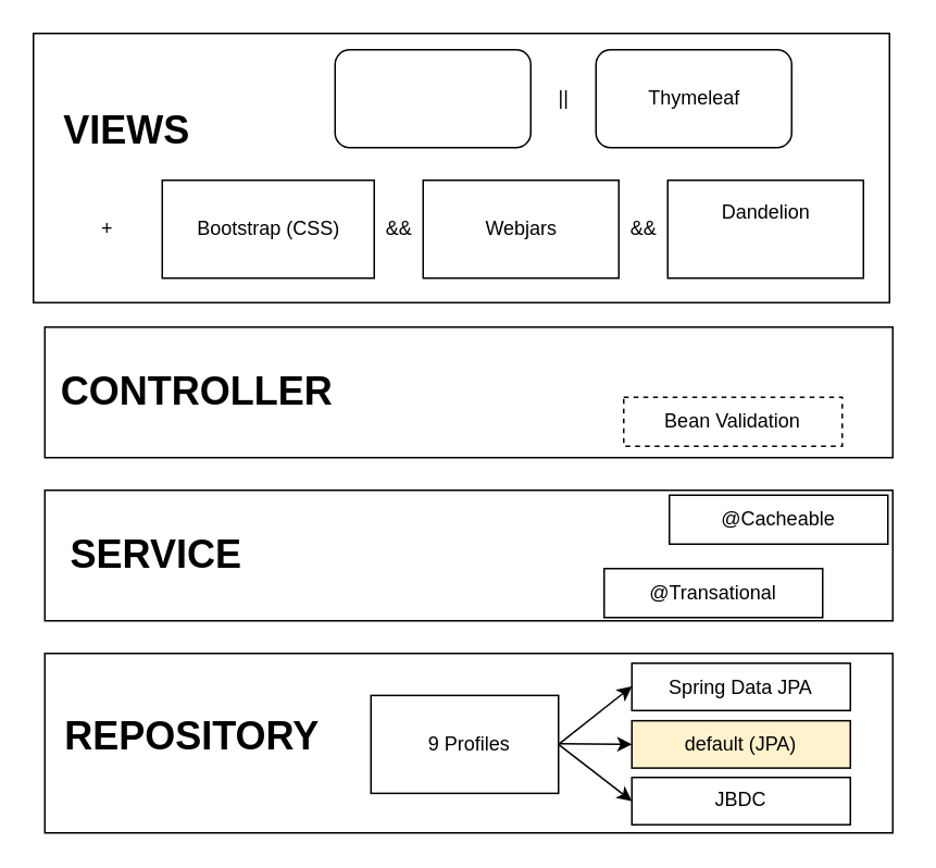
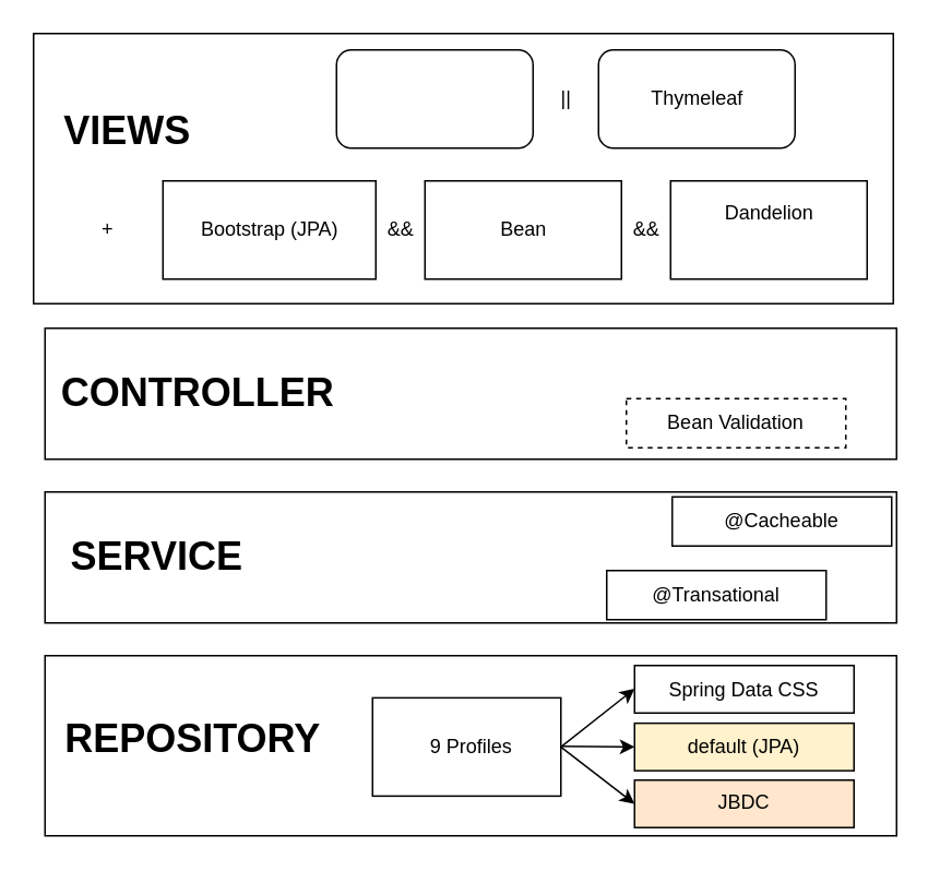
  <mxCell id="0" />
  <mxCell id="1" parent="0" />
  <mxCell id="2" value="" style="rounded=0;whiteSpace=wrap;html=1;shadow=0;" vertex="1" parent="1"><mxGeometry x="20" y="20" width="525" height="165" as="geometry" /></mxCell>
  <mxCell id="3" value="&amp;amp;&amp;amp;" style="text;html=1;resizable=0;autosize=1;align=center;verticalAlign=middle;points=[];fillColor=none;strokeColor=none;rounded=0;" vertex="1" parent="1"><mxGeometry x="229" y="130" width="30" height="20" as="geometry" /></mxCell>
  <mxCell id="4" value="&amp;amp;&amp;amp;" style="text;html=1;resizable=0;autosize=1;align=center;verticalAlign=middle;points=[];fillColor=none;strokeColor=none;rounded=0;" vertex="1" parent="1"><mxGeometry x="379" y="130" width="30" height="20" as="geometry" /></mxCell>
  <mxCell id="5" value="&lt;h1&gt;VIEWS&lt;/h1&gt;" style="text;html=1;resizable=0;autosize=1;align=center;verticalAlign=middle;points=[];fillColor=none;strokeColor=none;rounded=0;" vertex="1" parent="1"><mxGeometry x="32" y="55" width="90" height="50" as="geometry" /></mxCell>
  <mxCell id="6" value="+" style="text;html=1;resizable=0;autosize=1;align=center;verticalAlign=middle;points=[];fillColor=none;strokeColor=none;rounded=0;" vertex="1" parent="1"><mxGeometry x="55" y="130" width="20" height="20" as="geometry" /></mxCell>
  <mxCell id="7" value="" style="group" vertex="1" connectable="0" parent="1"><mxGeometry x="27" y="200" width="520" height="80" as="geometry" /></mxCell>
  <mxCell id="8" value="" style="rounded=0;whiteSpace=wrap;html=1;shadow=0;" vertex="1" parent="7"><mxGeometry width="520" height="80" as="geometry" /></mxCell>
  <mxCell id="9" value="&lt;h1&gt;CONTROLLER&lt;/h1&gt;" style="text;html=1;resizable=0;autosize=1;align=center;verticalAlign=middle;points=[];fillColor=none;strokeColor=none;rounded=0;fontStyle=1" vertex="1" parent="7"><mxGeometry x="3" y="15" width="180" height="50" as="geometry" /></mxCell>
  <mxCell id="10" value="Bean Validation" style="rounded=0;whiteSpace=wrap;html=1;dashed=1;" vertex="1" parent="7"><mxGeometry x="355" y="43" width="134" height="30" as="geometry" /></mxCell>
  <mxCell id="11" value="" style="group" vertex="1" connectable="0" parent="1"><mxGeometry x="32" y="400" width="520" height="110" as="geometry" /></mxCell>
  <mxCell id="12" value="" style="rounded=0;whiteSpace=wrap;html=1;shadow=0;" vertex="1" parent="11"><mxGeometry x="-5" width="520" height="110" as="geometry" /></mxCell>
  <mxCell id="13" value="&lt;h1&gt;REPOSITORY&lt;/h1&gt;" style="text;html=1;resizable=0;autosize=1;align=center;verticalAlign=middle;points=[];fillColor=none;strokeColor=none;rounded=0;fontStyle=1" vertex="1" parent="11"><mxGeometry y="26" width="170" height="50" as="geometry" /></mxCell>
- <mxCell id="14" value="JBDC" style="rounded=0;whiteSpace=wrap;html=1;" vertex="1" parent="11"><mxGeometry x="355" y="76" width="134" height="28.99" as="geometry" /></mxCell>
- <mxCell id="15" value="Spring Data JPA" style="rounded=0;whiteSpace=wrap;html=1;" vertex="1" parent="11"><mxGeometry x="355" y="6" width="134" height="29" as="geometry" /></mxCell>
+ <mxCell id="14" value="JBDC" style="rounded=0;whiteSpace=wrap;html=1;fillColor=#ffe6cc;" vertex="1" parent="11"><mxGeometry x="355" y="76" width="134" height="28.99" as="geometry" /></mxCell>
+ <mxCell id="15" value="Spring Data CSS" style="rounded=0;whiteSpace=wrap;html=1;" vertex="1" parent="11"><mxGeometry x="355" y="6" width="134" height="29" as="geometry" /></mxCell>
  <mxCell id="16" value="default (JPA)" style="rounded=0;whiteSpace=wrap;html=1;fillColor=#fff2cc;" vertex="1" parent="11"><mxGeometry x="355" y="41.25" width="134" height="29" as="geometry" /></mxCell>
  <mxCell id="17" value="" style="rounded=0;whiteSpace=wrap;html=1;shadow=0;" vertex="1" parent="11"><mxGeometry x="195" y="25.75" width="115" height="60" as="geometry" /></mxCell>
  <mxCell id="18" value="9 Profiles" style="text;html=1;resizable=0;autosize=1;align=center;verticalAlign=middle;points=[];fillColor=none;strokeColor=none;rounded=0;shadow=0;" vertex="1" parent="11"><mxGeometry x="220" y="45.75" width="70" height="20" as="geometry" /></mxCell>
  <mxCell id="19" value="" style="endArrow=classic;html=1;rounded=0;exitX=1;exitY=0.5;exitDx=0;exitDy=0;" edge="1" parent="11" source="17"><mxGeometry width="50" height="50" relative="1" as="geometry"><mxPoint x="305" y="70.25" as="sourcePoint" /><mxPoint x="355" y="20.25" as="targetPoint" /></mxGeometry></mxCell>
  <mxCell id="20" value="" style="endArrow=classic;html=1;rounded=0;exitX=1;exitY=0.5;exitDx=0;exitDy=0;entryX=0;entryY=0.5;entryDx=0;entryDy=0;" edge="1" parent="11" source="17" target="14"><mxGeometry width="50" height="50" relative="1" as="geometry"><mxPoint x="320" y="70.5" as="sourcePoint" /><mxPoint x="365" y="35" as="targetPoint" /></mxGeometry></mxCell>
  <mxCell id="21" value="" style="endArrow=classic;html=1;rounded=0;entryX=0;entryY=0.5;entryDx=0;entryDy=0;" edge="1" parent="11" target="16"><mxGeometry width="50" height="50" relative="1" as="geometry"><mxPoint x="310" y="55.41" as="sourcePoint" /><mxPoint x="350" y="55" as="targetPoint" /></mxGeometry></mxCell>
  <mxCell id="22" value="" style="group" vertex="1" connectable="0" parent="1"><mxGeometry x="30" y="300" width="520" height="80" as="geometry" /></mxCell>
  <mxCell id="23" value="" style="rounded=0;whiteSpace=wrap;html=1;shadow=0;" vertex="1" parent="22"><mxGeometry x="-3" width="520" height="80" as="geometry" /></mxCell>
  <mxCell id="24" value="&lt;h1&gt;SERVICE&lt;/h1&gt;" style="text;html=1;resizable=0;autosize=1;align=center;verticalAlign=middle;points=[];fillColor=none;strokeColor=none;rounded=0;fontStyle=1" vertex="1" parent="22"><mxGeometry x="5" y="15" width="120" height="50" as="geometry" /></mxCell>
  <mxCell id="25" value="@Transational" style="rounded=0;whiteSpace=wrap;html=1;" vertex="1" parent="22"><mxGeometry x="340" y="48" width="134" height="30" as="geometry" /></mxCell>
  <mxCell id="26" value="@Cacheable" style="rounded=0;whiteSpace=wrap;html=1;" vertex="1" parent="22"><mxGeometry x="380" y="3" width="134" height="30" as="geometry" /></mxCell>
  <mxCell id="27" value="" style="group" vertex="1" connectable="0" parent="1"><mxGeometry x="175" y="30" width="280" height="60" as="geometry" /></mxCell>
  <mxCell id="28" value="||" style="text;html=1;resizable=0;autosize=1;align=center;verticalAlign=middle;points=[];fillColor=none;strokeColor=none;rounded=0;" vertex="1" parent="27"><mxGeometry x="160" y="20" width="20" height="20" as="geometry" /></mxCell>
  <mxCell id="29" value="" style="group" vertex="1" connectable="0" parent="27"><mxGeometry x="190" width="120" height="60" as="geometry" /></mxCell>
  <mxCell id="30" value="" style="rounded=1;whiteSpace=wrap;html=1;" vertex="1" parent="29"><mxGeometry width="120" height="60" as="geometry" /></mxCell>
  <mxCell id="31" value="Thymeleaf" style="text;html=1;resizable=0;autosize=1;align=center;verticalAlign=middle;points=[];fillColor=none;strokeColor=none;rounded=0;" vertex="1" parent="29"><mxGeometry x="25" y="20" width="70" height="20" as="geometry" /></mxCell>
  <mxCell id="32" value="" style="group" vertex="1" connectable="0" parent="27"><mxGeometry x="30" width="120" height="60" as="geometry" /></mxCell>
  <mxCell id="33" value="" style="rounded=1;whiteSpace=wrap;html=1;" vertex="1" parent="32"><mxGeometry width="120" height="60" as="geometry" /></mxCell>
  <mxCell id="34" value="" style="group" vertex="1" connectable="0" parent="1"><mxGeometry x="99" y="110" width="130" height="60" as="geometry" /></mxCell>
  <mxCell id="35" value="" style="rounded=0;whiteSpace=wrap;html=1;" vertex="1" parent="34"><mxGeometry width="130" height="60" as="geometry" /></mxCell>
- <mxCell id="36" value="Bootstrap (CSS)" style="text;html=1;resizable=0;autosize=1;align=center;verticalAlign=middle;points=[];fillColor=none;strokeColor=none;rounded=0;" vertex="1" parent="34"><mxGeometry x="15" y="20" width="100" height="20" as="geometry" /></mxCell>
+ <mxCell id="36" value="Bootstrap (JPA)" style="text;html=1;resizable=0;autosize=1;align=center;verticalAlign=middle;points=[];fillColor=none;strokeColor=none;rounded=0;" vertex="1" parent="34"><mxGeometry x="15" y="20" width="100" height="20" as="geometry" /></mxCell>
  <mxCell id="37" value="" style="group" vertex="1" connectable="0" parent="1"><mxGeometry x="259" y="110" width="120" height="60" as="geometry" /></mxCell>
  <mxCell id="38" value="" style="rounded=0;whiteSpace=wrap;html=1;" vertex="1" parent="37"><mxGeometry width="120" height="60" as="geometry" /></mxCell>
- <mxCell id="39" value="Webjars" style="text;html=1;resizable=0;autosize=1;align=center;verticalAlign=middle;points=[];fillColor=none;strokeColor=none;rounded=0;" vertex="1" parent="37"><mxGeometry x="30" y="20" width="60" height="20" as="geometry" /></mxCell>
+ <mxCell id="39" value="Bean" style="text;html=1;resizable=0;autosize=1;align=center;verticalAlign=middle;points=[];fillColor=none;strokeColor=none;rounded=0;" vertex="1" parent="37"><mxGeometry x="30" y="20" width="60" height="20" as="geometry" /></mxCell>
  <mxCell id="40" value="" style="group" vertex="1" connectable="0" parent="1"><mxGeometry x="409" y="110" width="120" height="60" as="geometry" /></mxCell>
  <mxCell id="41" value="" style="rounded=0;whiteSpace=wrap;html=1;" vertex="1" parent="40"><mxGeometry width="120" height="60" as="geometry" /></mxCell>
  <mxCell id="42" value="Dandelion" style="text;html=1;resizable=0;autosize=1;align=center;verticalAlign=middle;points=[];fillColor=none;strokeColor=none;rounded=0;" vertex="1" parent="40"><mxGeometry x="25" y="10" width="70" height="20" as="geometry" /></mxCell>
